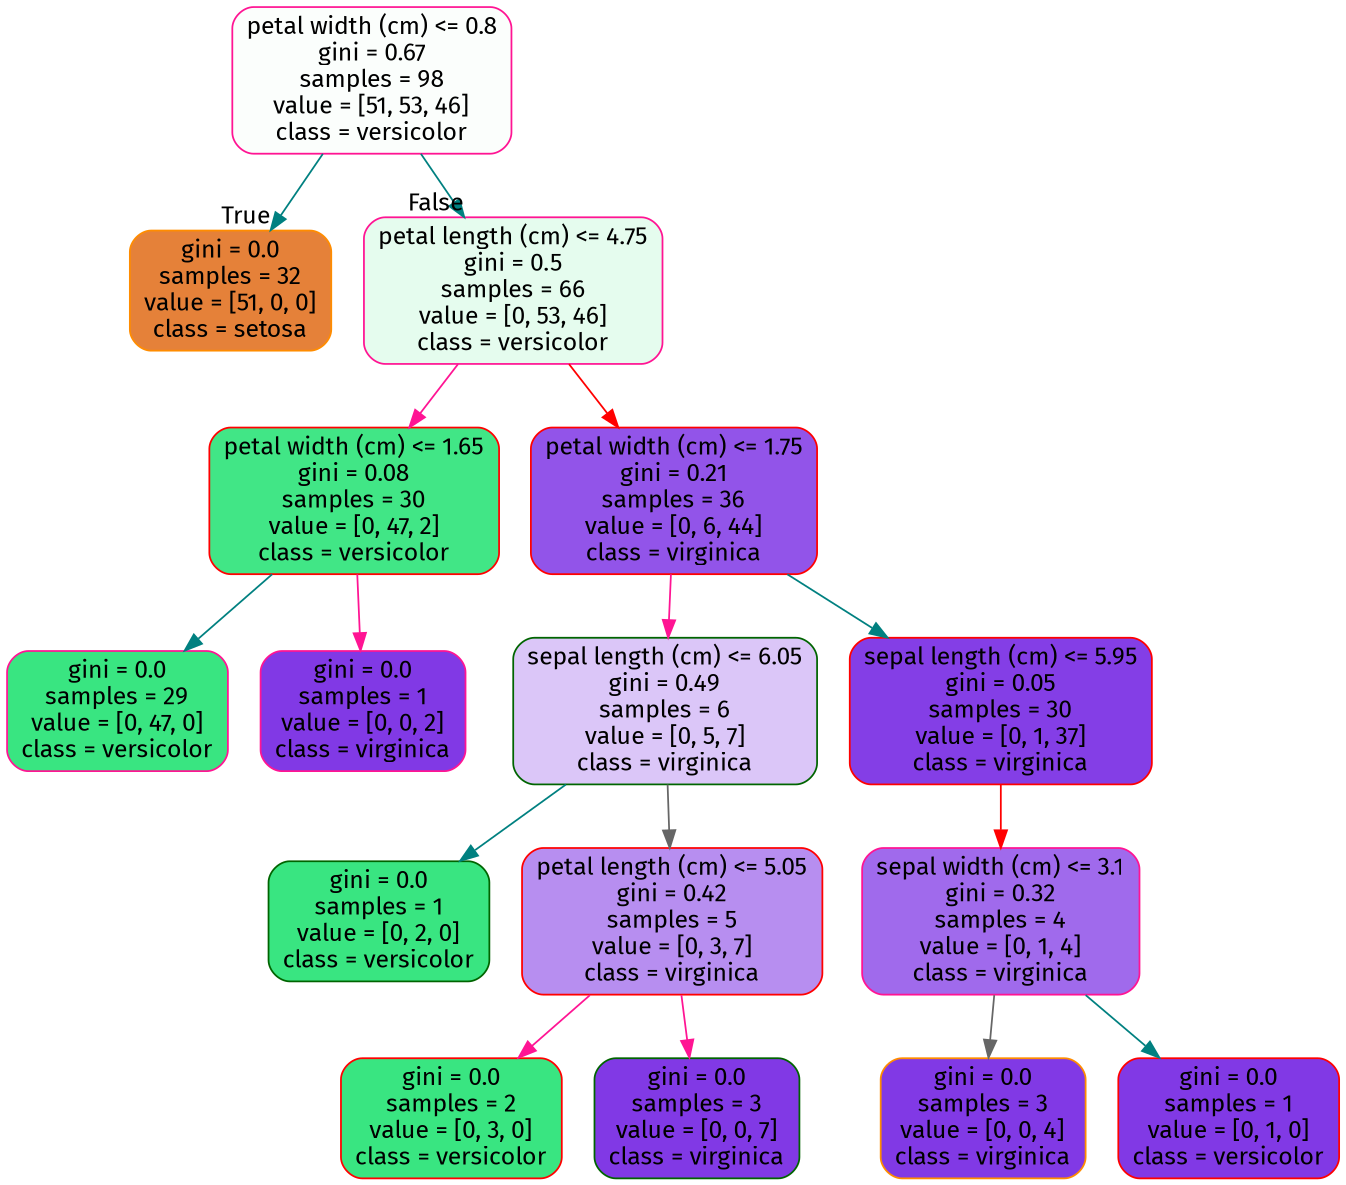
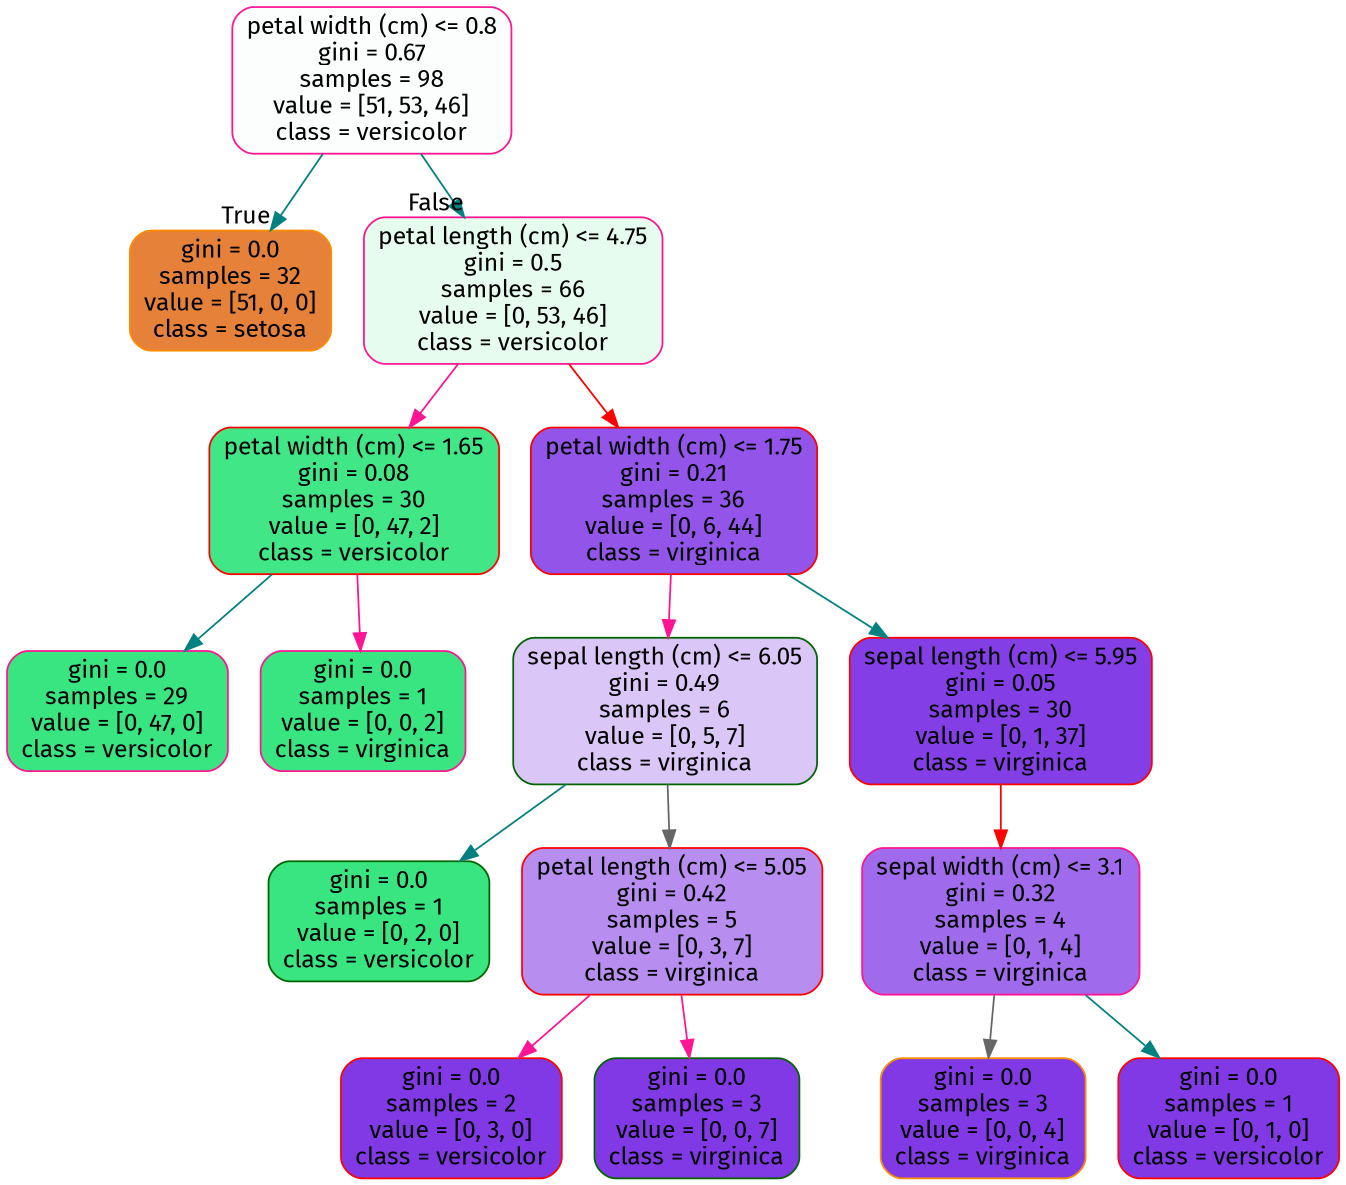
  digraph {
    fontname="Fira Sans"
    node [color=red fillcolor="#8139e5" fontname="Fira Sans" shape=box style="filled, rounded"]
    edge [color=teal fontname="Fira Sans"]
    n1 [color=deeppink fillcolor="#fbfefc" label="petal width (cm) <= 0.8\ngini = 0.67\nsamples = 98\nvalue = [51, 53, 46]\nclass = versicolor"]
    n2 [color=darkorange fillcolor="#e58139" label="gini = 0.0\nsamples = 32\nvalue = [51, 0, 0]\nclass = setosa"]
    n3 [color=deeppink fillcolor="#e5fcee" label="petal length (cm) <= 4.75\ngini = 0.5\nsamples = 66\nvalue = [0, 53, 46]\nclass = versicolor"]
    n4 [fillcolor="#41e686" label="petal width (cm) <= 1.65\ngini = 0.08\nsamples = 30\nvalue = [0, 47, 2]\nclass = versicolor"]
    n5 [fillcolor="#9254e9" label="petal width (cm) <= 1.75\ngini = 0.21\nsamples = 36\nvalue = [0, 6, 44]\nclass = virginica"]
    n6 [color=deeppink fillcolor="#39e581" label="gini = 0.0\nsamples = 29\nvalue = [0, 47, 0]\nclass = versicolor"]
-   n7 [color=deeppink label="gini = 0.0\nsamples = 1\nvalue = [0, 0, 2]\nclass = virginica"]
+   n7 [color=deeppink fillcolor="#39e581" label="gini = 0.0\nsamples = 1\nvalue = [0, 0, 2]\nclass = virginica"]
    n8 [color=darkgreen fillcolor="#dbc6f8" label="sepal length (cm) <= 6.05\ngini = 0.49\nsamples = 6\nvalue = [0, 5, 7]\nclass = virginica"]
    n9 [fillcolor="#843ee6" label="sepal length (cm) <= 5.95\ngini = 0.05\nsamples = 30\nvalue = [0, 1, 37]\nclass = virginica"]
    n10 [color=darkgreen fillcolor="#39e581" label="gini = 0.0\nsamples = 1\nvalue = [0, 2, 0]\nclass = versicolor"]
    n11 [fillcolor="#b78ef0" label="petal length (cm) <= 5.05\ngini = 0.42\nsamples = 5\nvalue = [0, 3, 7]\nclass = virginica"]
    n12 [color=deeppink fillcolor="#a06aec" label="sepal width (cm) <= 3.1\ngini = 0.32\nsamples = 4\nvalue = [0, 1, 4]\nclass = virginica"]
-   n13 [fillcolor="#39e581" label="gini = 0.0\nsamples = 2\nvalue = [0, 3, 0]\nclass = versicolor"]
+   n13 [label="gini = 0.0\nsamples = 2\nvalue = [0, 3, 0]\nclass = versicolor"]
    n14 [color=darkgreen label="gini = 0.0\nsamples = 3\nvalue = [0, 0, 7]\nclass = virginica"]
    n15 [color=darkorange label="gini = 0.0\nsamples = 3\nvalue = [0, 0, 4]\nclass = virginica"]
    n16 [label="gini = 0.0\nsamples = 1\nvalue = [0, 1, 0]\nclass = versicolor"]
    n1 -> n2 [headlabel=True labelangle=45 labeldistance=2.5]
    n1 -> n3 [headlabel=False labelangle=-45 labeldistance=2.5]
    n3 -> n4 [color=deeppink]
    n3 -> n5 [color=red]
    n4 -> n6
    n4 -> n7 [color=deeppink]
    n5 -> n8 [color=deeppink]
    n5 -> n9
    n8 -> n10
    n8 -> n11 [color=gray40]
    n9 -> n12 [color=red]
    n11 -> n13 [color=deeppink]
    n11 -> n14 [color=deeppink]
    n12 -> n15 [color=gray40]
    n12 -> n16
  }
